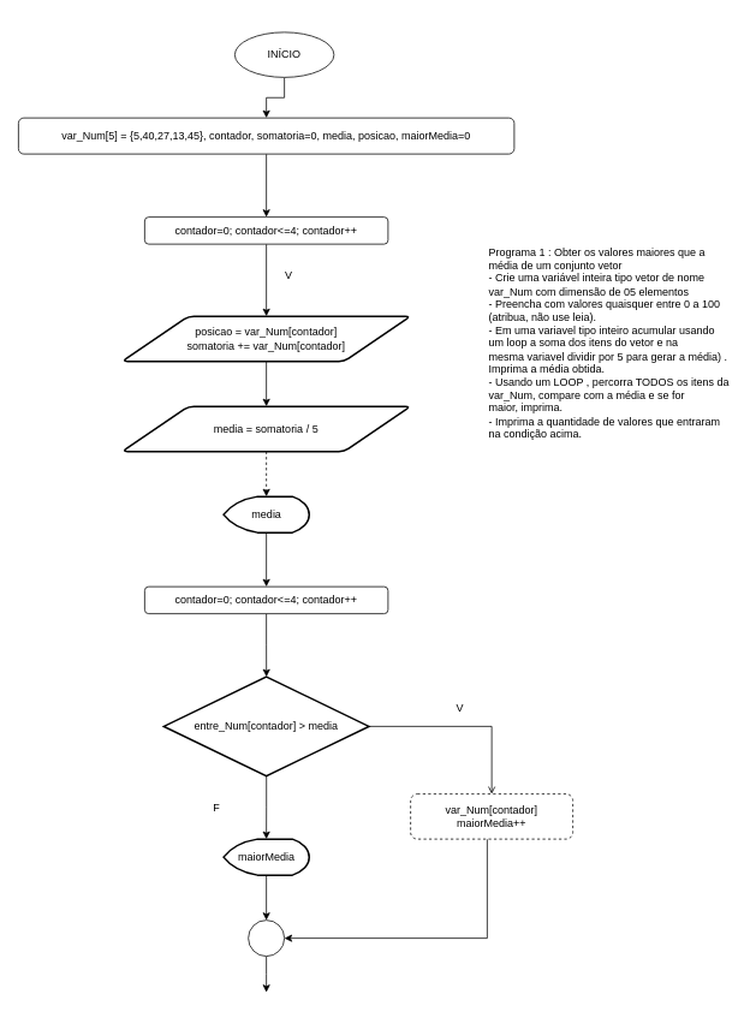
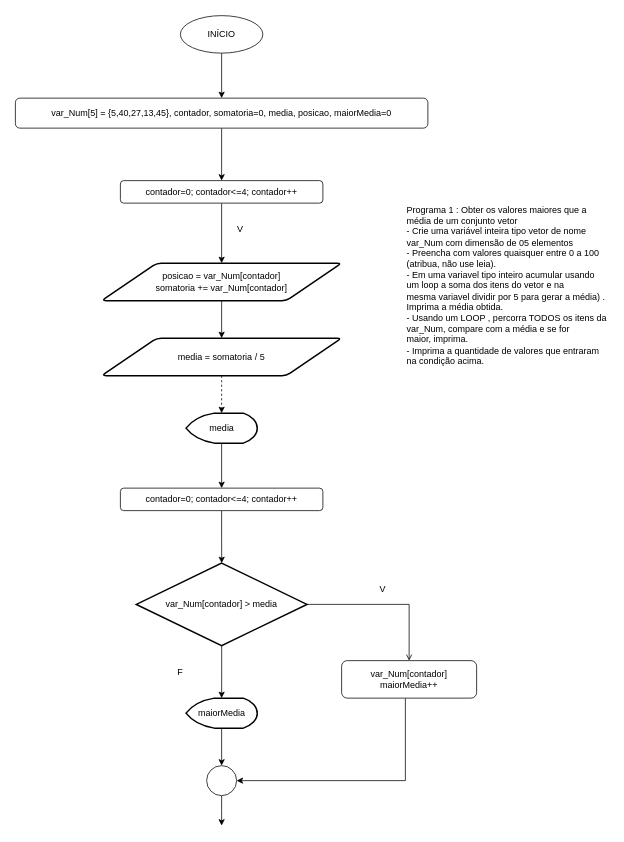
  <mxCell id="0" />
  <mxCell id="1" parent="0" />
  <mxCell id="2" value="" style="edgeStyle=orthogonalEdgeStyle;rounded=0;orthogonalLoop=1;jettySize=auto;html=1;" edge="1" parent="1" source="3" target="9"><mxGeometry relative="1" as="geometry" /></mxCell>
- <mxCell id="3" value="INÍCIO" style="ellipse;whiteSpace=wrap;html=1;" vertex="1" parent="1"><mxGeometry x="260" y="35" width="110" height="50" as="geometry" /></mxCell>
+ <mxCell id="3" value="INÍCIO" style="ellipse;whiteSpace=wrap;html=1;" vertex="1" parent="1"><mxGeometry x="240" y="20" width="110" height="50" as="geometry" /></mxCell>
  <mxCell id="4" value="" style="edgeStyle=orthogonalEdgeStyle;rounded=0;orthogonalLoop=1;jettySize=auto;html=1;" edge="1" parent="1" source="5" target="12"><mxGeometry relative="1" as="geometry" /></mxCell>
  <mxCell id="5" value="posicao = var_Num[contador]&lt;br&gt;somatoria += var_Num[contador]" style="shape=parallelogram;html=1;strokeWidth=2;perimeter=parallelogramPerimeter;whiteSpace=wrap;rounded=1;arcSize=12;size=0.23;" vertex="1" parent="1"><mxGeometry x="135" y="350" width="320" height="50" as="geometry" /></mxCell>
  <mxCell id="6" value="" style="edgeStyle=orthogonalEdgeStyle;rounded=0;orthogonalLoop=1;jettySize=auto;html=1;" edge="1" parent="1" source="7" target="5"><mxGeometry relative="1" as="geometry" /></mxCell>
  <mxCell id="7" value="contador=0; contador&amp;lt;=4; contador++" style="rounded=1;whiteSpace=wrap;html=1;" vertex="1" parent="1"><mxGeometry x="160" y="240" width="270" height="30" as="geometry" /></mxCell>
  <mxCell id="8" value="" style="edgeStyle=orthogonalEdgeStyle;rounded=0;orthogonalLoop=1;jettySize=auto;html=1;" edge="1" parent="1" source="9" target="7"><mxGeometry relative="1" as="geometry" /></mxCell>
  <mxCell id="9" value="var_Num[5] = {5,40,27,13,45}, contador, somatoria=0, media, posicao, maiorMedia=0" style="rounded=1;whiteSpace=wrap;html=1;" vertex="1" parent="1"><mxGeometry x="20" y="130" width="550" height="40" as="geometry" /></mxCell>
  <mxCell id="10" value="V" style="text;html=1;align=center;verticalAlign=middle;whiteSpace=wrap;rounded=0;" vertex="1" parent="1"><mxGeometry x="290" y="290" width="60" height="30" as="geometry" /></mxCell>
  <mxCell id="11" value="" style="edgeStyle=orthogonalEdgeStyle;rounded=0;orthogonalLoop=1;jettySize=auto;html=1;dashed=1;" edge="1" parent="1" source="12" target="14"><mxGeometry relative="1" as="geometry" /></mxCell>
  <mxCell id="12" value="media = somatoria / 5" style="shape=parallelogram;html=1;strokeWidth=2;perimeter=parallelogramPerimeter;whiteSpace=wrap;rounded=1;arcSize=12;size=0.23;" vertex="1" parent="1"><mxGeometry x="135" y="450" width="320" height="50" as="geometry" /></mxCell>
  <mxCell id="13" value="" style="edgeStyle=orthogonalEdgeStyle;rounded=0;orthogonalLoop=1;jettySize=auto;html=1;" edge="1" parent="1" source="14" target="16"><mxGeometry relative="1" as="geometry" /></mxCell>
  <mxCell id="14" value="media" style="strokeWidth=2;html=1;shape=mxgraph.flowchart.display;whiteSpace=wrap;" vertex="1" parent="1"><mxGeometry x="247.5" y="550" width="95" height="40" as="geometry" /></mxCell>
  <mxCell id="15" value="" style="edgeStyle=orthogonalEdgeStyle;rounded=0;orthogonalLoop=1;jettySize=auto;html=1;" edge="1" parent="1" source="16" target="19"><mxGeometry relative="1" as="geometry" /></mxCell>
  <mxCell id="16" value="contador=0; contador&amp;lt;=4; contador++" style="rounded=1;whiteSpace=wrap;html=1;" vertex="1" parent="1"><mxGeometry x="160" y="650" width="270" height="30" as="geometry" /></mxCell>
  <mxCell id="17" value="" style="edgeStyle=orthogonalEdgeStyle;rounded=0;orthogonalLoop=1;jettySize=auto;html=1;entryX=0.5;entryY=0;entryDx=0;entryDy=0;endArrow=open;" edge="1" parent="1" source="19" target="21"><mxGeometry relative="1" as="geometry"><mxPoint x="542.5" y="805" as="targetPoint" /></mxGeometry></mxCell>
  <mxCell id="18" value="" style="edgeStyle=orthogonalEdgeStyle;rounded=0;orthogonalLoop=1;jettySize=auto;html=1;" edge="1" parent="1" source="19"><mxGeometry relative="1" as="geometry"><mxPoint x="295" y="930" as="targetPoint" /></mxGeometry></mxCell>
- <mxCell id="19" value="entre_Num[contador] &amp;gt; media" style="strokeWidth=2;html=1;shape=mxgraph.flowchart.decision;whiteSpace=wrap;" vertex="1" parent="1"><mxGeometry x="181.25" y="750" width="227.5" height="110" as="geometry" /></mxCell>
+ <mxCell id="19" value="var_Num[contador] &amp;gt; media" style="strokeWidth=2;html=1;shape=mxgraph.flowchart.decision;whiteSpace=wrap;" vertex="1" parent="1"><mxGeometry x="181.25" y="750" width="227.5" height="110" as="geometry" /></mxCell>
  <mxCell id="20" value="" style="edgeStyle=orthogonalEdgeStyle;rounded=0;orthogonalLoop=1;jettySize=auto;html=1;entryX=1;entryY=0.5;entryDx=0;entryDy=0;" edge="1" parent="1" source="21" target="27"><mxGeometry relative="1" as="geometry"><mxPoint x="545" y="1040" as="targetPoint" /><Array as="points"><mxPoint x="540" y="1040" /></Array></mxGeometry></mxCell>
- <mxCell id="21" value="var_Num[contador]&lt;br&gt;maiorMedia++" style="rounded=1;whiteSpace=wrap;html=1;dashed=1;" vertex="1" parent="1"><mxGeometry x="455" y="880" width="180" height="50" as="geometry" /></mxCell>
+ <mxCell id="21" value="var_Num[contador]&lt;br&gt;maiorMedia++" style="rounded=1;whiteSpace=wrap;html=1;" vertex="1" parent="1"><mxGeometry x="455" y="880" width="180" height="50" as="geometry" /></mxCell>
  <mxCell id="22" value="" style="edgeStyle=orthogonalEdgeStyle;rounded=0;orthogonalLoop=1;jettySize=auto;html=1;" edge="1" parent="1" source="23" target="27"><mxGeometry relative="1" as="geometry" /></mxCell>
  <mxCell id="23" value="maiorMedia" style="strokeWidth=2;html=1;shape=mxgraph.flowchart.display;whiteSpace=wrap;" vertex="1" parent="1"><mxGeometry x="247.5" y="930" width="95" height="40" as="geometry" /></mxCell>
  <mxCell id="24" value="V" style="text;html=1;align=center;verticalAlign=middle;whiteSpace=wrap;rounded=0;" vertex="1" parent="1"><mxGeometry x="480" y="770" width="60" height="30" as="geometry" /></mxCell>
  <mxCell id="25" value="F" style="text;html=1;align=center;verticalAlign=middle;whiteSpace=wrap;rounded=0;" vertex="1" parent="1"><mxGeometry x="210" y="880" width="60" height="30" as="geometry" /></mxCell>
  <mxCell id="26" value="" style="edgeStyle=orthogonalEdgeStyle;rounded=0;orthogonalLoop=1;jettySize=auto;html=1;" edge="1" parent="1" source="27"><mxGeometry relative="1" as="geometry"><mxPoint x="295" y="1100" as="targetPoint" /></mxGeometry></mxCell>
  <mxCell id="27" value="" style="ellipse;whiteSpace=wrap;html=1;aspect=fixed;" vertex="1" parent="1"><mxGeometry x="275" y="1020" width="40" height="40" as="geometry" /></mxCell>
  <mxCell id="28" value="&lt;div align=&quot;left&quot;&gt;Programa 1 : Obter os valores maiores que a média de um conjunto vetor&lt;br&gt;- Crie uma variável inteira tipo vetor de nome var_Num com dimensão de 05 elementos&lt;br&gt;- Preencha com valores quaisquer entre 0 a 100 (atribua, não use leia).&lt;br&gt;- Em uma variavel tipo inteiro acumular usando um loop a soma dos itens do vetor e na&lt;br&gt;mesma variavel dividir por 5 para gerar a média) . Imprima a média obtida.&lt;br&gt;- Usando um LOOP , percorra TODOS os itens da var_Num, compare com a média e se for&lt;br&gt;maior, imprima.&lt;br&gt;- Imprima a quantidade de valores que entraram na condição acima.&lt;/div&gt;" style="text;html=1;align=left;verticalAlign=middle;whiteSpace=wrap;rounded=0;" vertex="1" parent="1"><mxGeometry x="540" y="200" width="270" height="360" as="geometry" /></mxCell>
